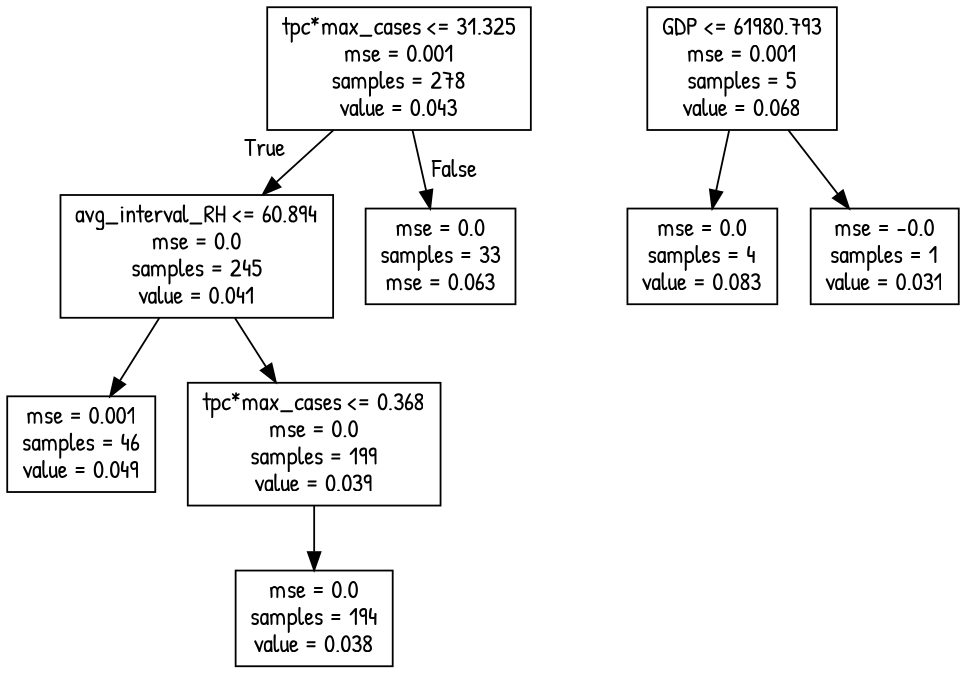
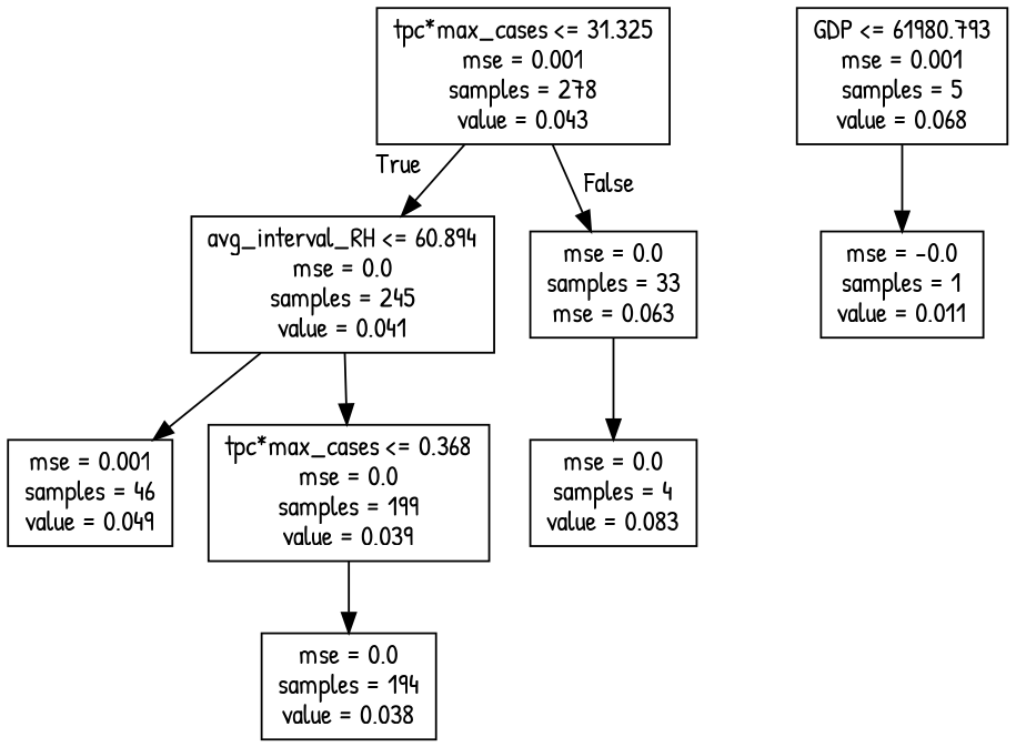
  digraph {
    fontname="Patrick Hand"
    node [fontname="Patrick Hand" shape=box]
    edge [fontname="Patrick Hand"]
    n1 [label="tpc*max_cases <= 31.325\nmse = 0.001\nsamples = 278\nvalue = 0.043"]
    n2 [label="avg_interval_RH <= 60.894\nmse = 0.0\nsamples = 245\nvalue = 0.041"]
    n3 [label="mse = 0.0\nsamples = 33\nmse = 0.063"]
    n4 [label="mse = 0.001\nsamples = 46\nvalue = 0.049"]
    n5 [label="tpc*max_cases <= 0.368\nmse = 0.0\nsamples = 199\nvalue = 0.039"]
    n6 [label="mse = 0.0\nsamples = 194\nvalue = 0.038"]
    n7 [label="GDP <= 61980.793\nmse = 0.001\nsamples = 5\nvalue = 0.068"]
    n8 [label="mse = 0.0\nsamples = 4\nvalue = 0.083"]
-   n9 [label="mse = -0.0\nsamples = 1\nvalue = 0.031"]
+   n9 [label="mse = -0.0\nsamples = 1\nvalue = 0.011"]
    n1 -> n2 [headlabel=True labelangle=45 labeldistance=2.5]
    n1 -> n3 [headlabel=False labelangle=-45 labeldistance=2.5]
    n2 -> n4
    n2 -> n5
    n5 -> n6
-   n7 -> n8
+   n3 -> n8
    n7 -> n9
  }
